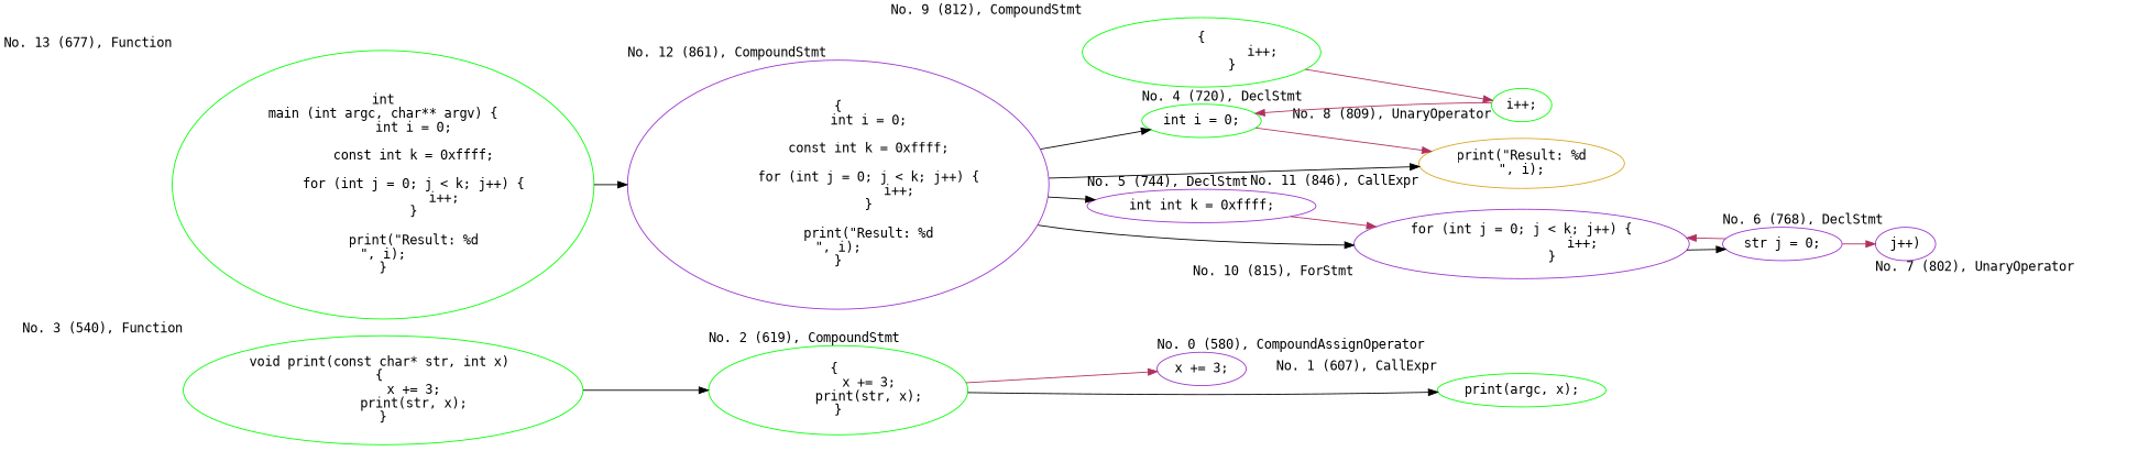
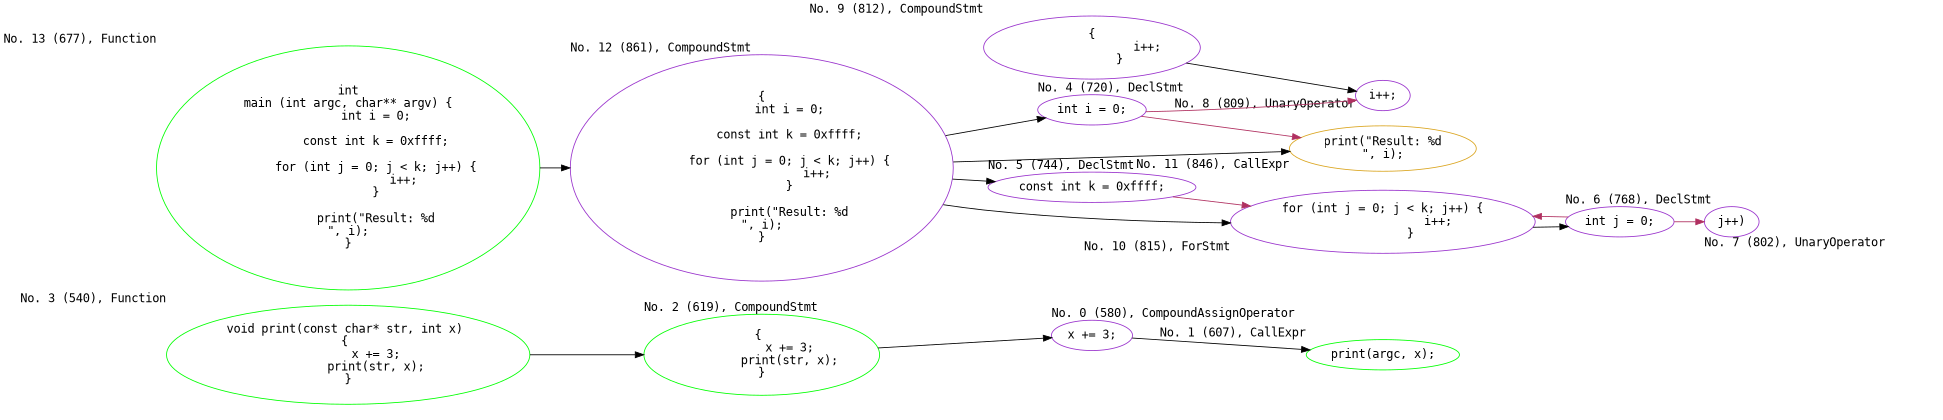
  digraph {
    fontname="DejaVu Sans Mono"
    forcelabels=true
    rankdir=LR
    node [color=darkorchid fontname="DejaVu Sans Mono"]
    edge [fontname="DejaVu Sans Mono"]
    n1 [label="x += 3;" xlabel="No. 0 (580), CompoundAssignOperator"]
    n2 [color=green label="print(argc, x);" xlabel="No. 1 (607), CallExpr"]
    n3 [color=green label="{ \n	x += 3;\n	print(str, x);\n}" xlabel="No. 2 (619), CompoundStmt"]
    n4 [color=green label="void print(const char* str, int x) \n{ \n	x += 3;\n	print(str, x);\n}" xlabel="No. 3 (540), Function"]
-   n5 [color=green label="int i = 0;" xlabel="No. 4 (720), DeclStmt"]
-   n6 [color=green label="i++;" xlabel="No. 8 (809), UnaryOperator"]
+   n5 [label="int i = 0;" xlabel="No. 4 (720), DeclStmt"]
+   n6 [label="i++;" xlabel="No. 8 (809), UnaryOperator"]
    n7 [color=goldenrod label="print(\"Result: %d\n\", i);" xlabel="No. 11 (846), CallExpr"]
-   n8 [label="int int k = 0xffff;" xlabel="No. 5 (744), DeclStmt"]
+   n8 [label="const int k = 0xffff;" xlabel="No. 5 (744), DeclStmt"]
    n9 [label="for (int j = 0; j < k; j++) {\n		i++;\n	}" xlabel="No. 10 (815), ForStmt"]
-   n10 [label="str j = 0;" xlabel="No. 6 (768), DeclStmt"]
+   n10 [label="int j = 0;" xlabel="No. 6 (768), DeclStmt"]
    n11 [label="j++)" xlabel="No. 7 (802), UnaryOperator"]
-   n12 [color=green label="{\n		i++;\n	}" xlabel="No. 9 (812), CompoundStmt"]
+   n12 [label="{\n		i++;\n	}" xlabel="No. 9 (812), CompoundStmt"]
    n13 [label="{\n	int i = 0;\n	\n	const int k = 0xffff;\n\n	for (int j = 0; j < k; j++) {\n		i++;\n	}\n\n	print(\"Result: %d\n\", i);\n}" xlabel="No. 12 (861), CompoundStmt"]
    n14 [color=green label="int\nmain (int argc, char** argv) {\n	int i = 0;\n	\n	const int k = 0xffff;\n\n	for (int j = 0; j < k; j++) {\n		i++;\n	}\n\n	print(\"Result: %d\n\", i);\n}" xlabel="No. 13 (677), Function"]
-   n3 -> n1 [color=maroon]
-   n3 -> n2
+   n3 -> n1
+   n1 -> n2
    n4 -> n3
-   n6 -> n5 [color=maroon]
+   n5 -> n6 [color=maroon]
    n5 -> n7 [color=maroon]
    n8 -> n9 [color=maroon]
    n9 -> n10
    n10 -> n9 [color=maroon]
    n10 -> n11 [color=maroon]
-   n12 -> n6 [color=maroon]
+   n12 -> n6
    n13 -> n5
    n13 -> n7
    n13 -> n8
    n13 -> n9
    n14 -> n13
  }
